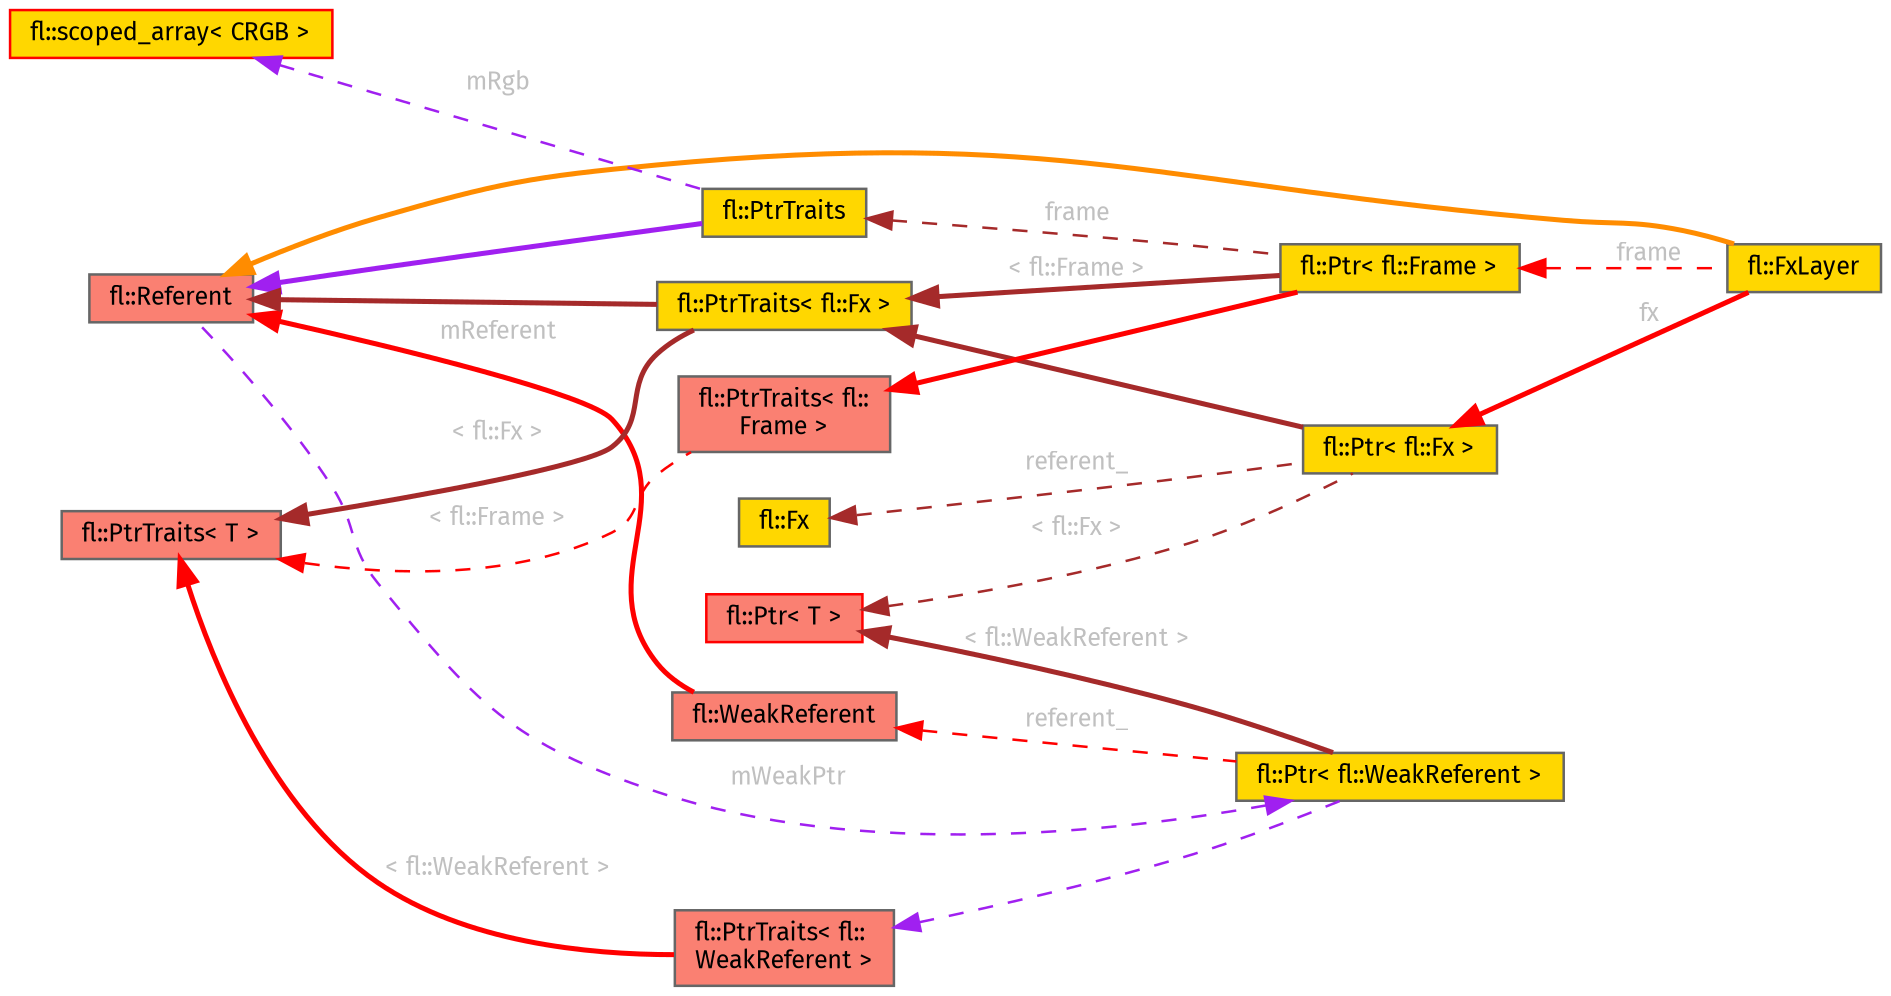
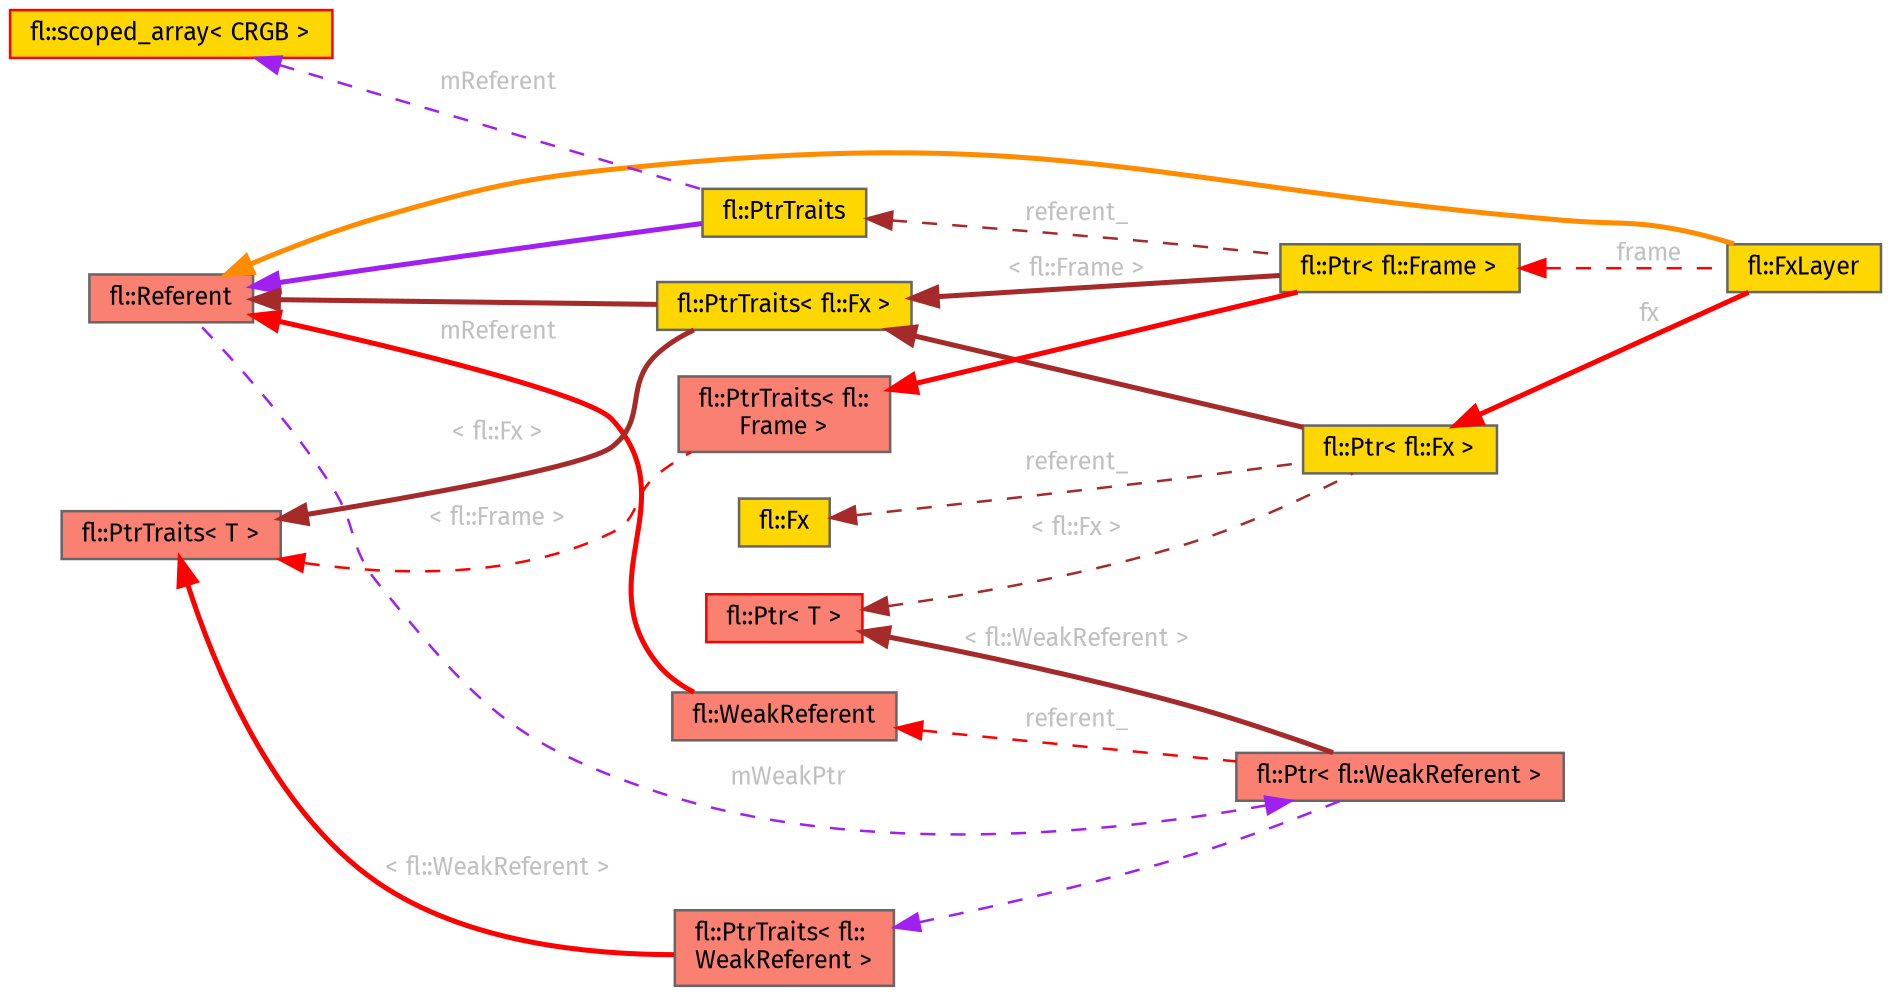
  digraph {
    fontname="Fira Sans"
    rankdir=LR
    node [color=gray40 fillcolor=gold fontname="Fira Sans" fontsize=10 shape=box style=filled]
    edge [color=brown dir=back fontname="Fira Sans" fontsize=10 labelfontname=Helvetica labelfontsize=10 style=bold fontcolor=grey]
    n1 [fontcolor=black height=0.2 label="fl::FxLayer" width=0.4]
    n2 [fillcolor=salmon height=0.2 label="fl::Referent" width=0.4]
    n3 [fillcolor=salmon height=0.2 label="fl::WeakReferent" width=0.4]
    n4 [height=0.2 label="fl::PtrTraits" width=0.4]
    n5 [height=0.2 label="fl::PtrTraits\< fl::Fx \>" width=0.4]
-   n6 [height=0.2 label="fl::Ptr\< fl::WeakReferent \>" width=0.4]
+   n6 [fillcolor=salmon height=0.2 label="fl::Ptr\< fl::WeakReferent \>" width=0.4]
    n7 [height=0.2 label="fl::Ptr\< fl::Frame \>" width=0.4]
    n8 [height=0.2 label="fl::Fx" width=0.4]
    n9 [height=0.2 label="fl::Ptr\< fl::Fx \>" width=0.4]
    n10 [fillcolor=salmon height=0.2 label="fl::PtrTraits\< fl::\lWeakReferent \>" width=0.4]
    n11 [fillcolor=salmon height=0.2 label="fl::PtrTraits\< T \>" width=0.4]
    n12 [fillcolor=salmon height=0.2 label="fl::PtrTraits\< fl::\lFrame \>" width=0.4]
    n13 [color=red fillcolor=salmon height=0.2 label="fl::Ptr\< T \>" width=0.4]
    n14 [color=red height=0.2 label="fl::scoped_array\< CRGB \>" width=0.4]
    n2 -> n1 [color=darkorange fontcolor=""]
    n2 -> n3 [color=red label=" mReferent"]
    n2 -> n4 [color=purple fontcolor=""]
    n2 -> n5 [fontcolor=""]
    n3 -> n6 [color=red label=" referent_" style=dashed]
-   n4 -> n7 [label=" frame" style=dashed]
+   n4 -> n7 [label=" referent_" style=dashed]
    n5 -> n7 [label=" \< fl::Frame \>"]
    n5 -> n9 [fontcolor=""]
    n6 -> n2 [color=purple label=" mWeakPtr" style=dashed]
    n7 -> n1 [color=red label=" frame" style=dashed]
    n8 -> n9 [label=" referent_" style=dashed]
    n9 -> n1 [color=red label=" fx"]
    n10 -> n6 [color=purple style=dashed fontcolor=""]
    n11 -> n5 [label=" \< fl::Fx \>"]
    n11 -> n10 [color=red label=" \< fl::WeakReferent \>"]
    n11 -> n12 [color=red label=" \< fl::Frame \>" style=dashed]
    n12 -> n7 [color=red fontcolor=""]
    n13 -> n6 [label=" \< fl::WeakReferent \>"]
    n13 -> n9 [label=" \< fl::Fx \>" style=dashed]
-   n14 -> n4 [color=purple label=" mRgb" style=dashed]
+   n14 -> n4 [color=purple label=" mReferent" style=dashed]
  }
